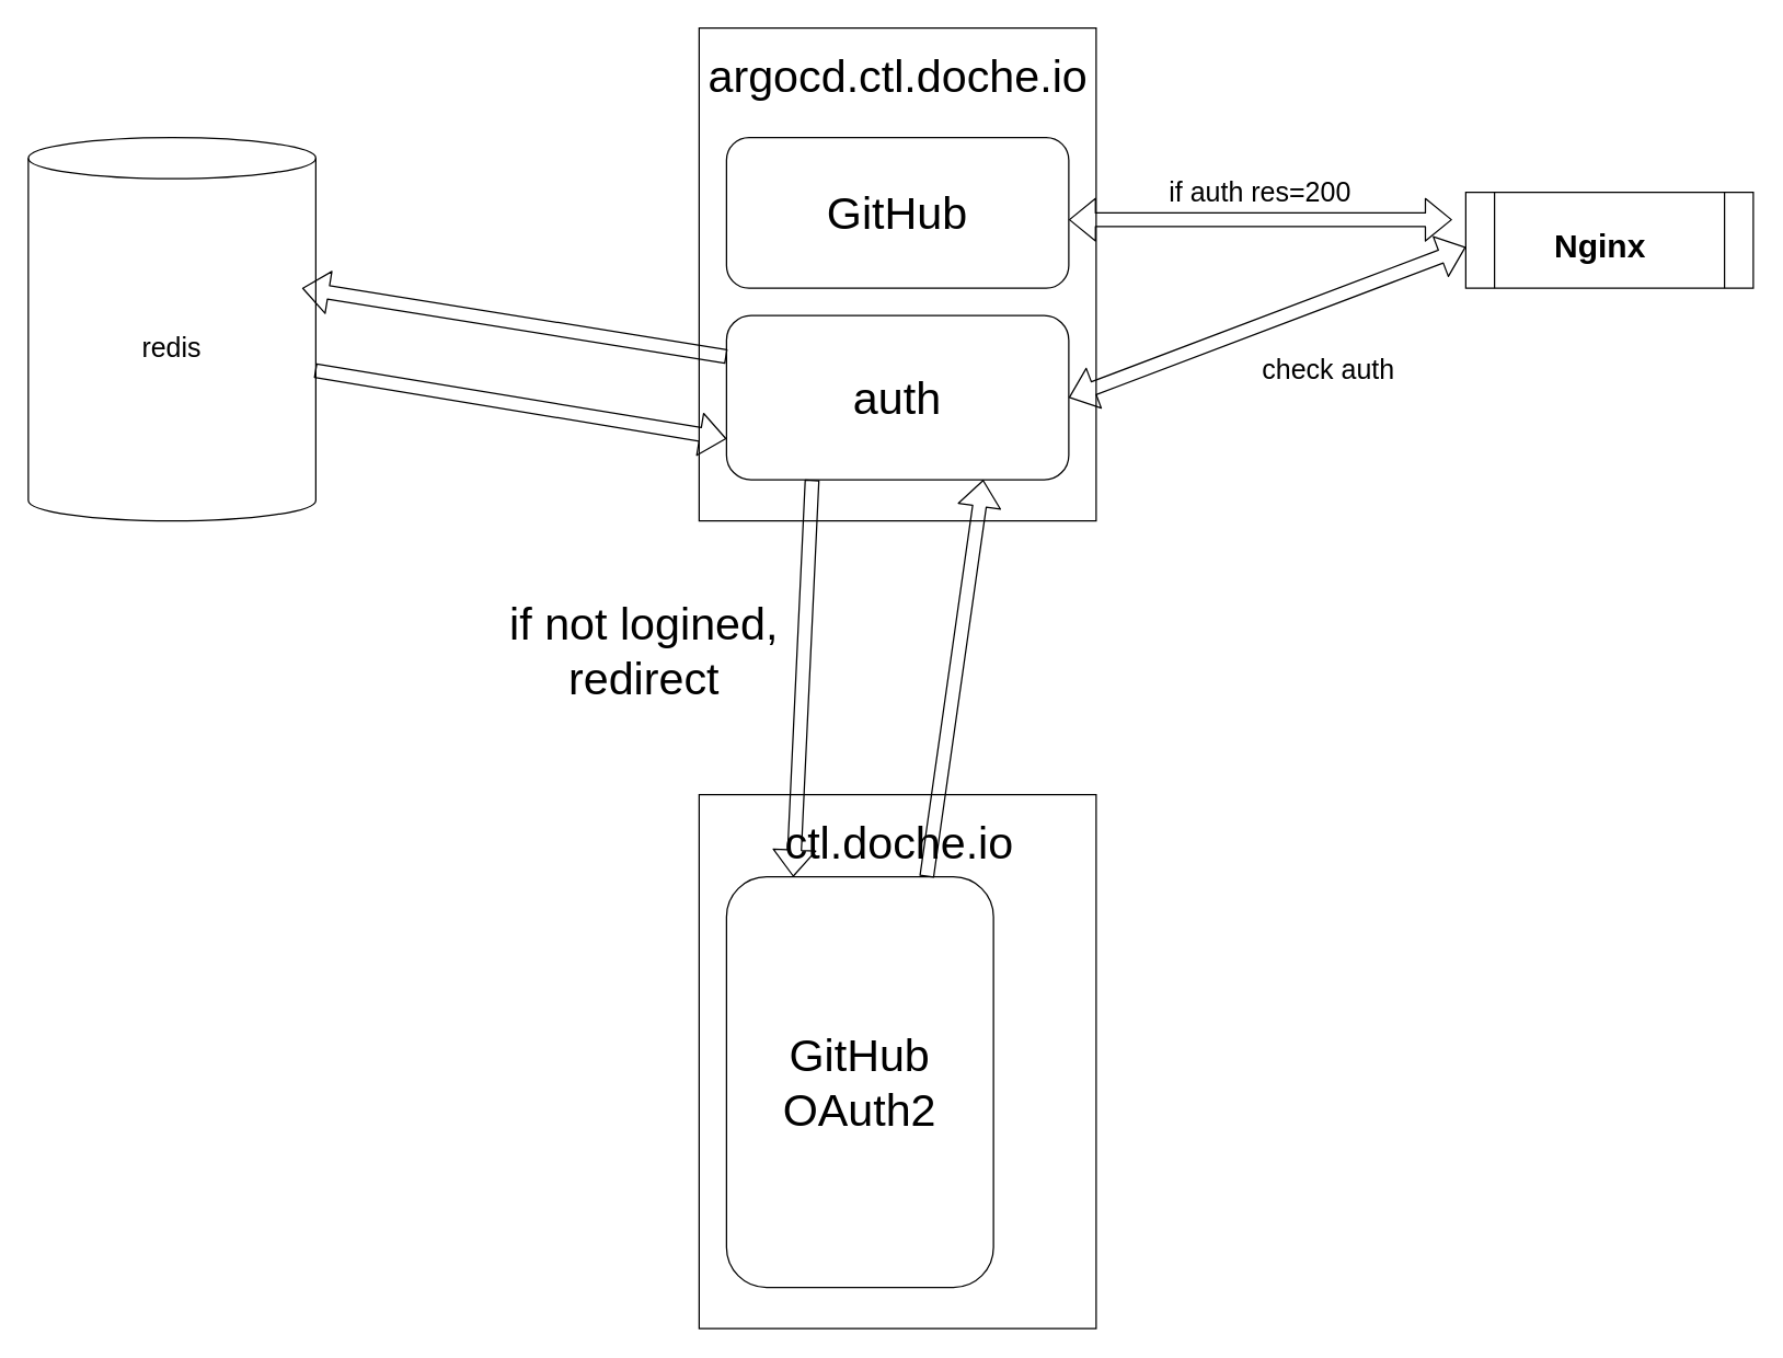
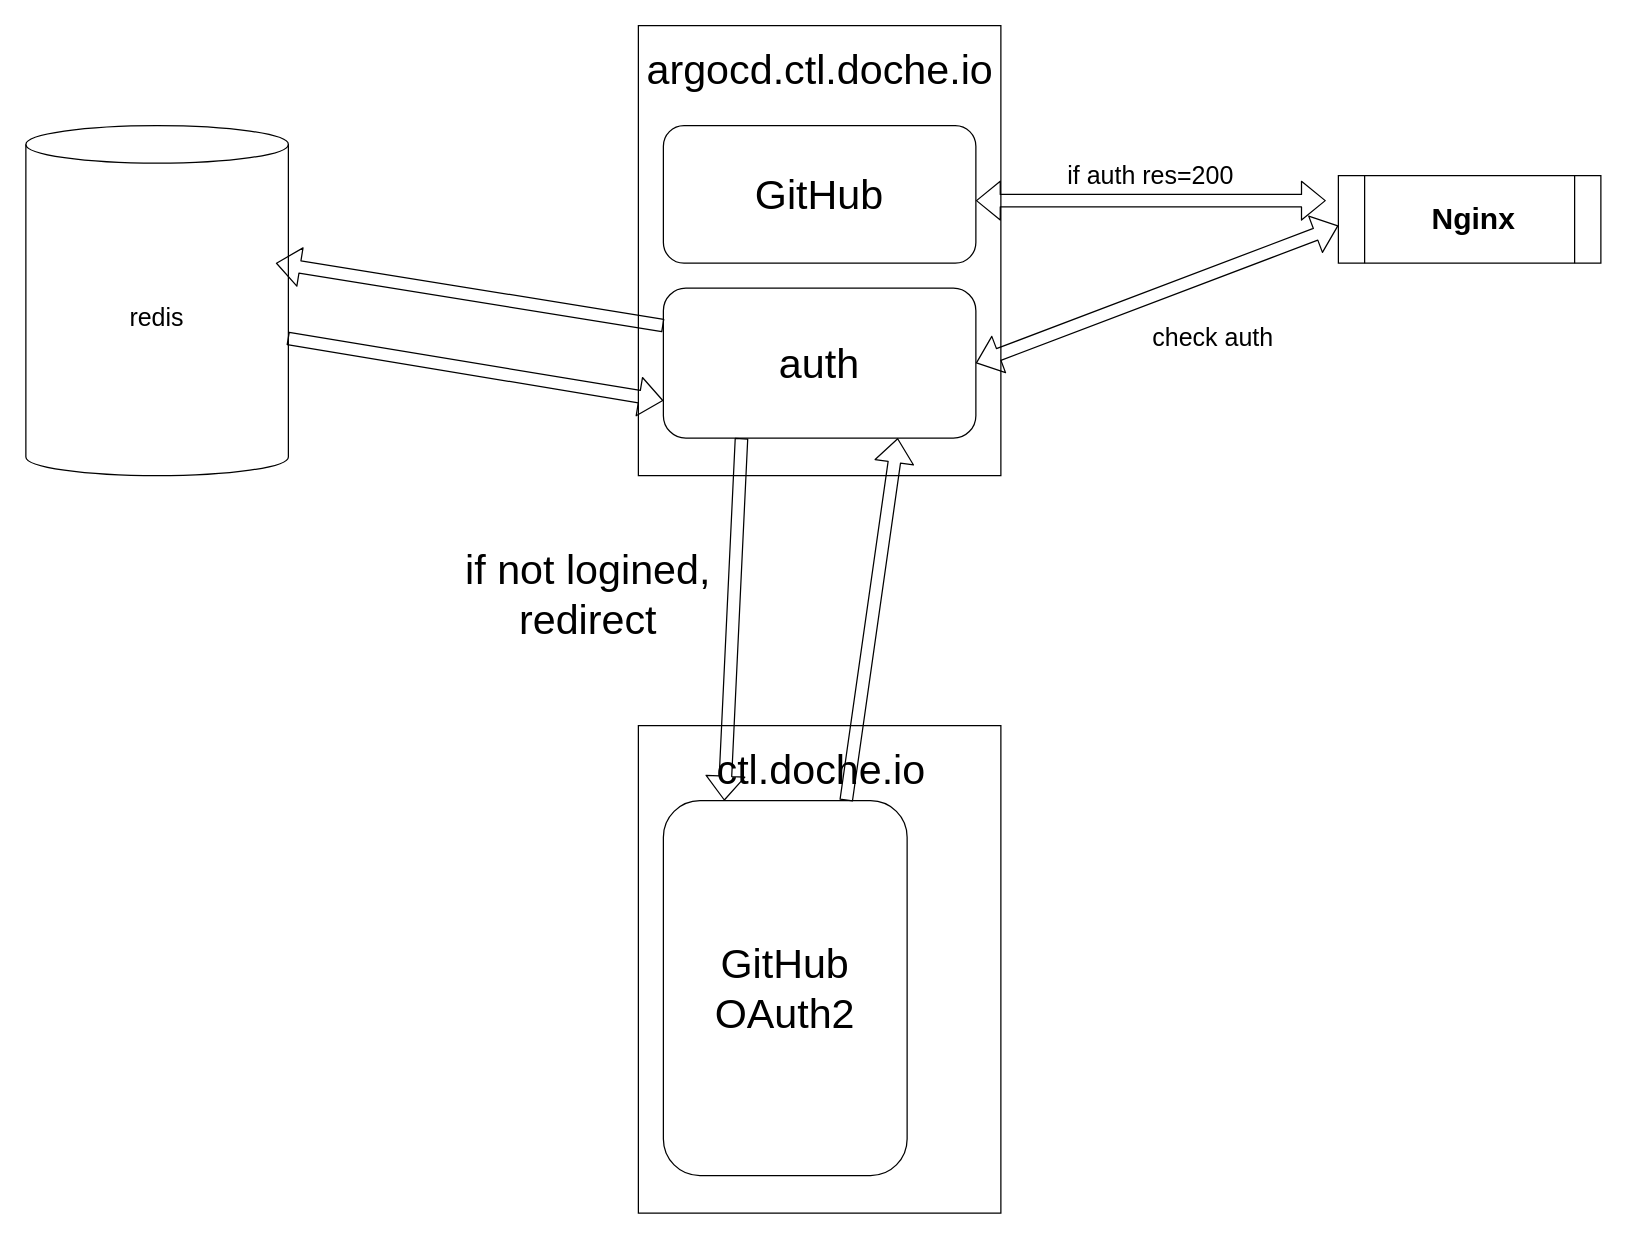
  <mxCell id="0" />
  <mxCell id="1" parent="0" />
  <mxCell id="2" value="" style="rounded=0;whiteSpace=wrap;html=1;" vertex="1" parent="1"><mxGeometry x="510" y="20" width="290" height="360" as="geometry" /></mxCell>
  <mxCell id="3" value="" style="shape=process;whiteSpace=wrap;html=1;backgroundOutline=1;" vertex="1" parent="1"><mxGeometry x="1070" y="140" width="210" height="70" as="geometry" /></mxCell>
- <mxCell id="4" value="&lt;h1&gt;Nginx&lt;/h1&gt;" style="text;html=1;strokeColor=none;fillColor=none;spacing=5;spacingTop=-20;whiteSpace=wrap;overflow=hidden;rounded=0;" vertex="1" parent="1"><mxGeometry x="1130" y="160" width="80" height="50" as="geometry" /></mxCell>
+ <mxCell id="4" value="&lt;h1&gt;Nginx&lt;/h1&gt;" style="text;html=1;strokeColor=none;fillColor=none;spacing=5;spacingTop=-20;whiteSpace=wrap;overflow=hidden;rounded=0;" vertex="1" parent="1"><mxGeometry x="1140" y="155" width="80" height="50" as="geometry" /></mxCell>
  <mxCell id="5" value="&lt;font style=&quot;font-size: 33px&quot;&gt;GitHub&lt;/font&gt;" style="rounded=1;whiteSpace=wrap;html=1;" vertex="1" parent="1"><mxGeometry x="530" y="100" width="250" height="110" as="geometry" /></mxCell>
  <mxCell id="6" value="argocd.ctl.doche.io" style="text;html=1;strokeColor=none;fillColor=none;align=center;verticalAlign=middle;whiteSpace=wrap;rounded=0;fontSize=33;" vertex="1" parent="1"><mxGeometry x="517.5" y="40" width="275" height="30" as="geometry" /></mxCell>
  <mxCell id="7" value="auth" style="rounded=1;whiteSpace=wrap;html=1;fontSize=33;" vertex="1" parent="1"><mxGeometry x="530" y="230" width="250" height="120" as="geometry" /></mxCell>
  <mxCell id="8" value="" style="rounded=0;whiteSpace=wrap;html=1;fontSize=33;" vertex="1" parent="1"><mxGeometry x="510" y="580" width="290" height="390" as="geometry" /></mxCell>
  <mxCell id="9" value="ctl.doche.io" style="text;html=1;strokeColor=none;fillColor=none;align=center;verticalAlign=middle;whiteSpace=wrap;rounded=0;fontSize=33;" vertex="1" parent="1"><mxGeometry x="518.5" y="600" width="275" height="30" as="geometry" /></mxCell>
  <mxCell id="10" value="GitHub OAuth2" style="rounded=1;whiteSpace=wrap;html=1;fontSize=33;" vertex="1" parent="1"><mxGeometry x="530" y="640" width="195" height="300" as="geometry" /></mxCell>
  <mxCell id="11" value="" style="shape=flexArrow;endArrow=classic;startArrow=classic;html=1;fontSize=33;exitX=1;exitY=0.5;exitDx=0;exitDy=0;" edge="1" parent="1" source="7"><mxGeometry width="100" height="100" relative="1" as="geometry"><mxPoint x="970" y="280" as="sourcePoint" /><mxPoint x="1070" y="180" as="targetPoint" /></mxGeometry></mxCell>
  <mxCell id="12" value="" style="shape=flexArrow;endArrow=classic;startArrow=classic;html=1;fontSize=33;" edge="1" parent="1"><mxGeometry width="100" height="100" relative="1" as="geometry"><mxPoint x="780" y="160" as="sourcePoint" /><mxPoint x="1060" y="160" as="targetPoint" /></mxGeometry></mxCell>
  <mxCell id="13" value="&lt;font style=&quot;font-size: 20px&quot;&gt;if auth res=200&lt;/font&gt;" style="text;html=1;strokeColor=none;fillColor=none;align=center;verticalAlign=middle;whiteSpace=wrap;rounded=0;fontSize=33;" vertex="1" parent="1"><mxGeometry x="780" y="120" width="280" height="30" as="geometry" /></mxCell>
  <mxCell id="14" value="&lt;font style=&quot;font-size: 20px&quot;&gt;check auth&lt;/font&gt;" style="text;html=1;strokeColor=none;fillColor=none;align=center;verticalAlign=middle;whiteSpace=wrap;rounded=0;fontSize=33;rotation=0;" vertex="1" parent="1"><mxGeometry x="830" y="250" width="280" height="30" as="geometry" /></mxCell>
  <mxCell id="15" value="" style="shape=flexArrow;endArrow=classic;html=1;fontSize=20;entryX=0.25;entryY=0;entryDx=0;entryDy=0;exitX=0.25;exitY=1;exitDx=0;exitDy=0;" edge="1" parent="1" source="7" target="10"><mxGeometry width="50" height="50" relative="1" as="geometry"><mxPoint x="580" y="350" as="sourcePoint" /><mxPoint x="580" y="620" as="targetPoint" /></mxGeometry></mxCell>
  <mxCell id="16" value="redis" style="shape=cylinder3;whiteSpace=wrap;html=1;boundedLbl=1;backgroundOutline=1;size=15;fontSize=20;" vertex="1" parent="1"><mxGeometry x="20" y="100" width="210" height="280" as="geometry" /></mxCell>
  <mxCell id="17" value="" style="shape=flexArrow;endArrow=classic;html=1;fontSize=33;exitX=0;exitY=0.25;exitDx=0;exitDy=0;" edge="1" parent="1" source="7"><mxGeometry width="50" height="50" relative="1" as="geometry"><mxPoint x="550" y="300" as="sourcePoint" /><mxPoint x="220" y="210" as="targetPoint" /></mxGeometry></mxCell>
  <mxCell id="18" value="" style="shape=flexArrow;endArrow=classic;html=1;fontSize=33;entryX=0;entryY=0.75;entryDx=0;entryDy=0;exitX=0.997;exitY=0.608;exitDx=0;exitDy=0;exitPerimeter=0;" edge="1" parent="1" source="16" target="7"><mxGeometry width="50" height="50" relative="1" as="geometry"><mxPoint x="220" y="250" as="sourcePoint" /><mxPoint x="510" y="340" as="targetPoint" /></mxGeometry></mxCell>
  <mxCell id="19" value="if not logined, redirect" style="text;html=1;strokeColor=none;fillColor=none;align=center;verticalAlign=middle;whiteSpace=wrap;rounded=0;fontSize=33;" vertex="1" parent="1"><mxGeometry x="350" y="460" width="240" height="30" as="geometry" /></mxCell>
  <mxCell id="20" value="" style="shape=flexArrow;endArrow=classic;html=1;fontSize=33;exitX=0.75;exitY=0;exitDx=0;exitDy=0;entryX=0.75;entryY=1;entryDx=0;entryDy=0;" edge="1" parent="1" source="10" target="7"><mxGeometry width="50" height="50" relative="1" as="geometry"><mxPoint x="730" y="350" as="sourcePoint" /><mxPoint x="780" y="300" as="targetPoint" /></mxGeometry></mxCell>
